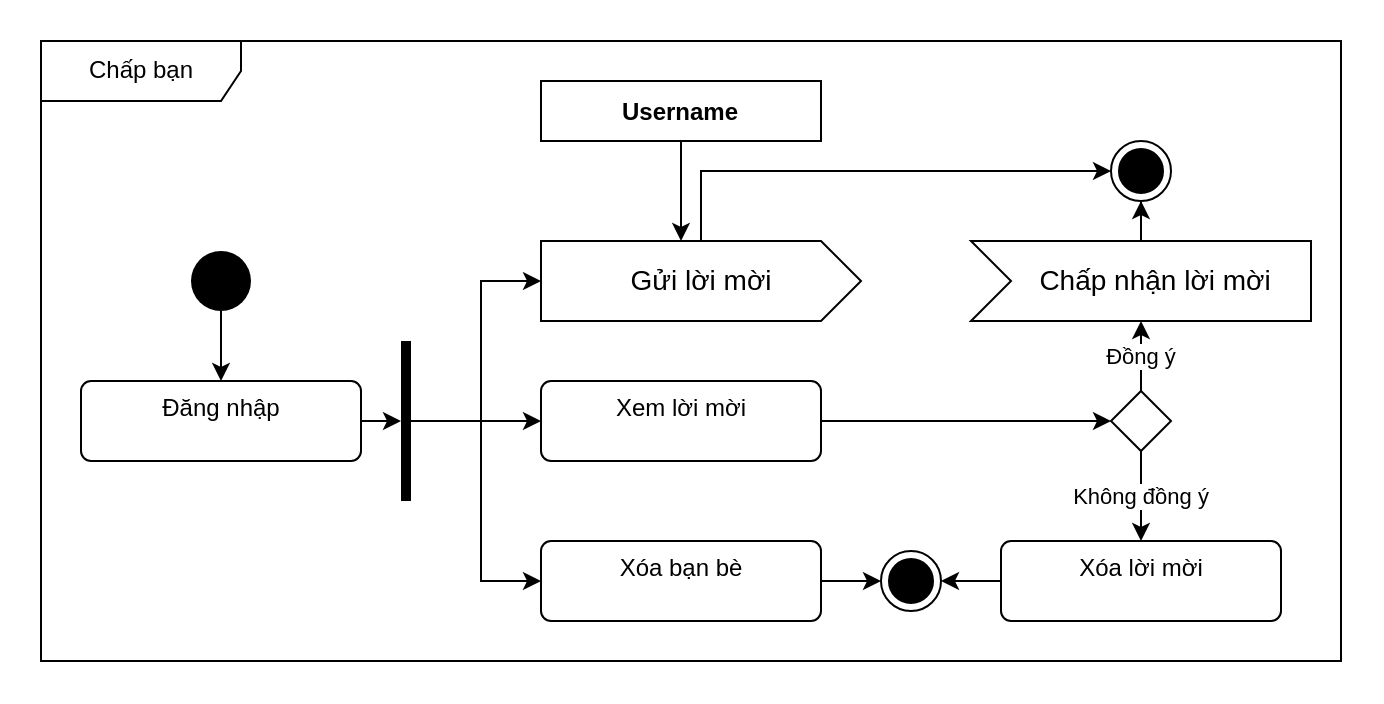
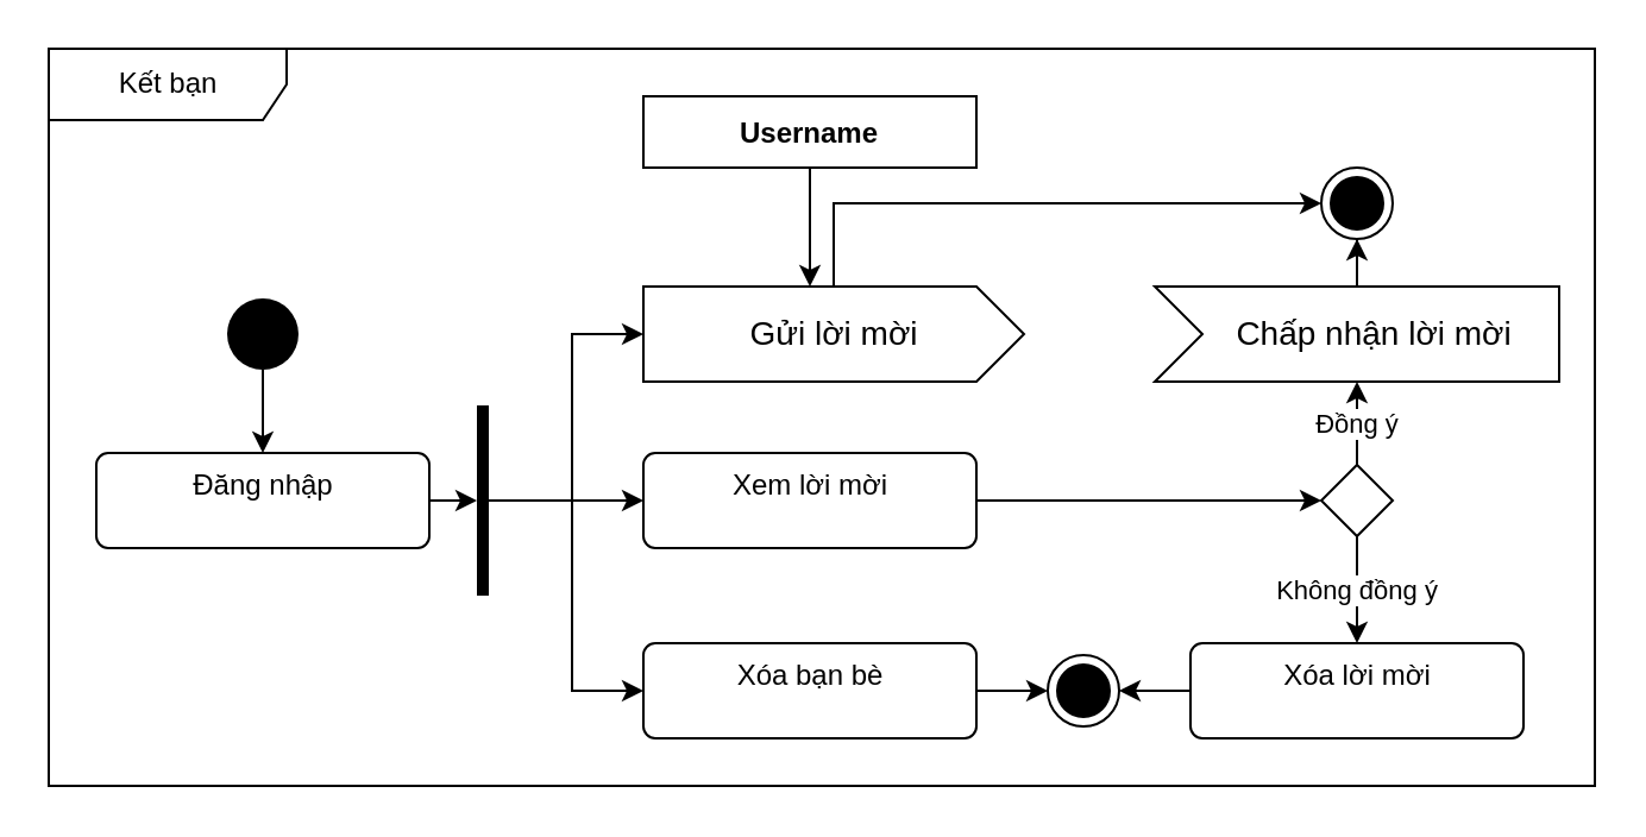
  <mxCell id="0" />
  <mxCell id="1" parent="0" />
  <mxCell id="2" style="edgeStyle=orthogonalEdgeStyle;rounded=0;orthogonalLoop=1;jettySize=auto;html=1;entryX=0.5;entryY=0;entryDx=0;entryDy=0;" edge="1" parent="1" source="3" target="5"><mxGeometry relative="1" as="geometry" /></mxCell>
  <mxCell id="3" value="" style="ellipse;fillColor=#000000;strokeColor=none;" vertex="1" parent="1"><mxGeometry x="95" y="125" width="30" height="30" as="geometry" /></mxCell>
  <mxCell id="4" style="edgeStyle=orthogonalEdgeStyle;rounded=0;orthogonalLoop=1;jettySize=auto;html=1;entryX=0.133;entryY=0.496;entryDx=0;entryDy=0;entryPerimeter=0;" edge="1" parent="1" source="5" target="19"><mxGeometry relative="1" as="geometry" /></mxCell>
  <mxCell id="5" value="Đăng nhập" style="html=1;align=center;verticalAlign=top;rounded=1;absoluteArcSize=1;arcSize=10;dashed=0;" vertex="1" parent="1"><mxGeometry x="40" y="190" width="140" height="40" as="geometry" /></mxCell>
  <mxCell id="6" style="edgeStyle=orthogonalEdgeStyle;rounded=0;orthogonalLoop=1;jettySize=auto;html=1;entryX=0;entryY=0.5;entryDx=0;entryDy=0;" edge="1" parent="1" source="7" target="25"><mxGeometry relative="1" as="geometry"><Array as="points"><mxPoint x="350" y="85" /></Array></mxGeometry></mxCell>
  <mxCell id="7" value="Gửi lời mời" style="html=1;shape=mxgraph.infographic.ribbonSimple;notch1=0;notch2=20;align=center;verticalAlign=middle;fontSize=14;fontStyle=0;fillColor=#FFFFFF;" vertex="1" parent="1"><mxGeometry x="270" y="120" width="160" height="40" as="geometry" /></mxCell>
  <mxCell id="8" style="edgeStyle=orthogonalEdgeStyle;rounded=0;orthogonalLoop=1;jettySize=auto;html=1;entryX=0;entryY=0;entryDx=70;entryDy=0;entryPerimeter=0;" edge="1" parent="1" source="9" target="7"><mxGeometry relative="1" as="geometry" /></mxCell>
  <mxCell id="9" value="Username" style="fontStyle=1;" vertex="1" parent="1"><mxGeometry x="270" y="40" width="140" height="30" as="geometry" /></mxCell>
  <mxCell id="10" style="edgeStyle=orthogonalEdgeStyle;rounded=0;orthogonalLoop=1;jettySize=auto;html=1;entryX=0.5;entryY=1;entryDx=0;entryDy=0;" edge="1" parent="1" source="11" target="25"><mxGeometry relative="1" as="geometry" /></mxCell>
  <mxCell id="11" value="Chấp nhận lời mời" style="html=1;shape=mxgraph.infographic.ribbonSimple;notch1=20;notch2=0;align=center;verticalAlign=middle;fontSize=14;fontStyle=0;fillColor=#FFFFFF;flipH=0;spacingRight=0;spacingLeft=14;" vertex="1" parent="1"><mxGeometry x="485" y="120" width="170" height="40" as="geometry" /></mxCell>
  <mxCell id="12" style="edgeStyle=orthogonalEdgeStyle;rounded=0;orthogonalLoop=1;jettySize=auto;html=1;entryX=0;entryY=0.5;entryDx=0;entryDy=0;" edge="1" parent="1" source="13" target="24"><mxGeometry relative="1" as="geometry" /></mxCell>
  <mxCell id="13" value="Xem lời mời" style="html=1;align=center;verticalAlign=top;rounded=1;absoluteArcSize=1;arcSize=10;dashed=0;" vertex="1" parent="1"><mxGeometry x="270" y="190" width="140" height="40" as="geometry" /></mxCell>
  <mxCell id="14" style="edgeStyle=orthogonalEdgeStyle;rounded=0;orthogonalLoop=1;jettySize=auto;html=1;entryX=1;entryY=0.5;entryDx=0;entryDy=0;" edge="1" parent="1" source="15" target="26"><mxGeometry relative="1" as="geometry" /></mxCell>
  <mxCell id="15" value="Xóa lời mời" style="html=1;align=center;verticalAlign=top;rounded=1;absoluteArcSize=1;arcSize=10;dashed=0;" vertex="1" parent="1"><mxGeometry x="500" y="270" width="140" height="40" as="geometry" /></mxCell>
  <mxCell id="16" style="edgeStyle=orthogonalEdgeStyle;rounded=0;orthogonalLoop=1;jettySize=auto;html=1;entryX=0;entryY=0.5;entryDx=0;entryDy=0;" edge="1" parent="1" source="19" target="21"><mxGeometry relative="1" as="geometry"><Array as="points"><mxPoint x="240" y="210" /><mxPoint x="240" y="290" /></Array></mxGeometry></mxCell>
  <mxCell id="17" style="edgeStyle=orthogonalEdgeStyle;rounded=0;orthogonalLoop=1;jettySize=auto;html=1;entryX=0;entryY=0.5;entryDx=0;entryDy=0;" edge="1" parent="1" source="19" target="13"><mxGeometry relative="1" as="geometry" /></mxCell>
  <mxCell id="18" style="edgeStyle=orthogonalEdgeStyle;rounded=0;orthogonalLoop=1;jettySize=auto;html=1;entryX=0;entryY=0;entryDx=0;entryDy=20;entryPerimeter=0;" edge="1" parent="1" source="19" target="7"><mxGeometry relative="1" as="geometry"><Array as="points"><mxPoint x="240" y="210" /><mxPoint x="240" y="140" /></Array></mxGeometry></mxCell>
  <mxCell id="19" value="" style="html=1;points=[];perimeter=orthogonalPerimeter;fillColor=#000000;strokeColor=none;" vertex="1" parent="1"><mxGeometry x="200" y="170" width="5" height="80" as="geometry" /></mxCell>
  <mxCell id="20" style="edgeStyle=orthogonalEdgeStyle;rounded=0;orthogonalLoop=1;jettySize=auto;html=1;" edge="1" parent="1" source="21" target="26"><mxGeometry relative="1" as="geometry" /></mxCell>
  <mxCell id="21" value="Xóa bạn bè" style="html=1;align=center;verticalAlign=top;rounded=1;absoluteArcSize=1;arcSize=10;dashed=0;" vertex="1" parent="1"><mxGeometry x="270" y="270" width="140" height="40" as="geometry" /></mxCell>
  <mxCell id="22" value="Đồng ý" style="edgeStyle=orthogonalEdgeStyle;rounded=0;orthogonalLoop=1;jettySize=auto;html=1;entryX=0;entryY=0;entryDx=85;entryDy=40;entryPerimeter=0;" edge="1" parent="1" source="24" target="11"><mxGeometry relative="1" as="geometry" /></mxCell>
  <mxCell id="23" value="Không đồng ý" style="edgeStyle=orthogonalEdgeStyle;rounded=0;orthogonalLoop=1;jettySize=auto;html=1;entryX=0.5;entryY=0;entryDx=0;entryDy=0;" edge="1" parent="1" source="24" target="15"><mxGeometry relative="1" as="geometry" /></mxCell>
  <mxCell id="24" value="" style="rhombus;" vertex="1" parent="1"><mxGeometry x="555" y="195" width="30" height="30" as="geometry" /></mxCell>
  <mxCell id="25" value="" style="ellipse;html=1;shape=endState;fillColor=#000000;strokeColor=#000000;" vertex="1" parent="1"><mxGeometry x="555" y="70" width="30" height="30" as="geometry" /></mxCell>
  <mxCell id="26" value="" style="ellipse;html=1;shape=endState;fillColor=#000000;strokeColor=#000000;" vertex="1" parent="1"><mxGeometry x="440" y="275" width="30" height="30" as="geometry" /></mxCell>
- <mxCell id="27" value="Chấp bạn" style="shape=umlFrame;tabPosition=left;html=1;boundedLbl=1;labelInHeader=1;width=100;height=30;" vertex="1" parent="1"><mxGeometry x="20" y="20" width="650" height="310" as="geometry" /></mxCell>
+ <mxCell id="27" value="Kết bạn" style="shape=umlFrame;tabPosition=left;html=1;boundedLbl=1;labelInHeader=1;width=100;height=30;" vertex="1" parent="1"><mxGeometry x="20" y="20" width="650" height="310" as="geometry" /></mxCell>
